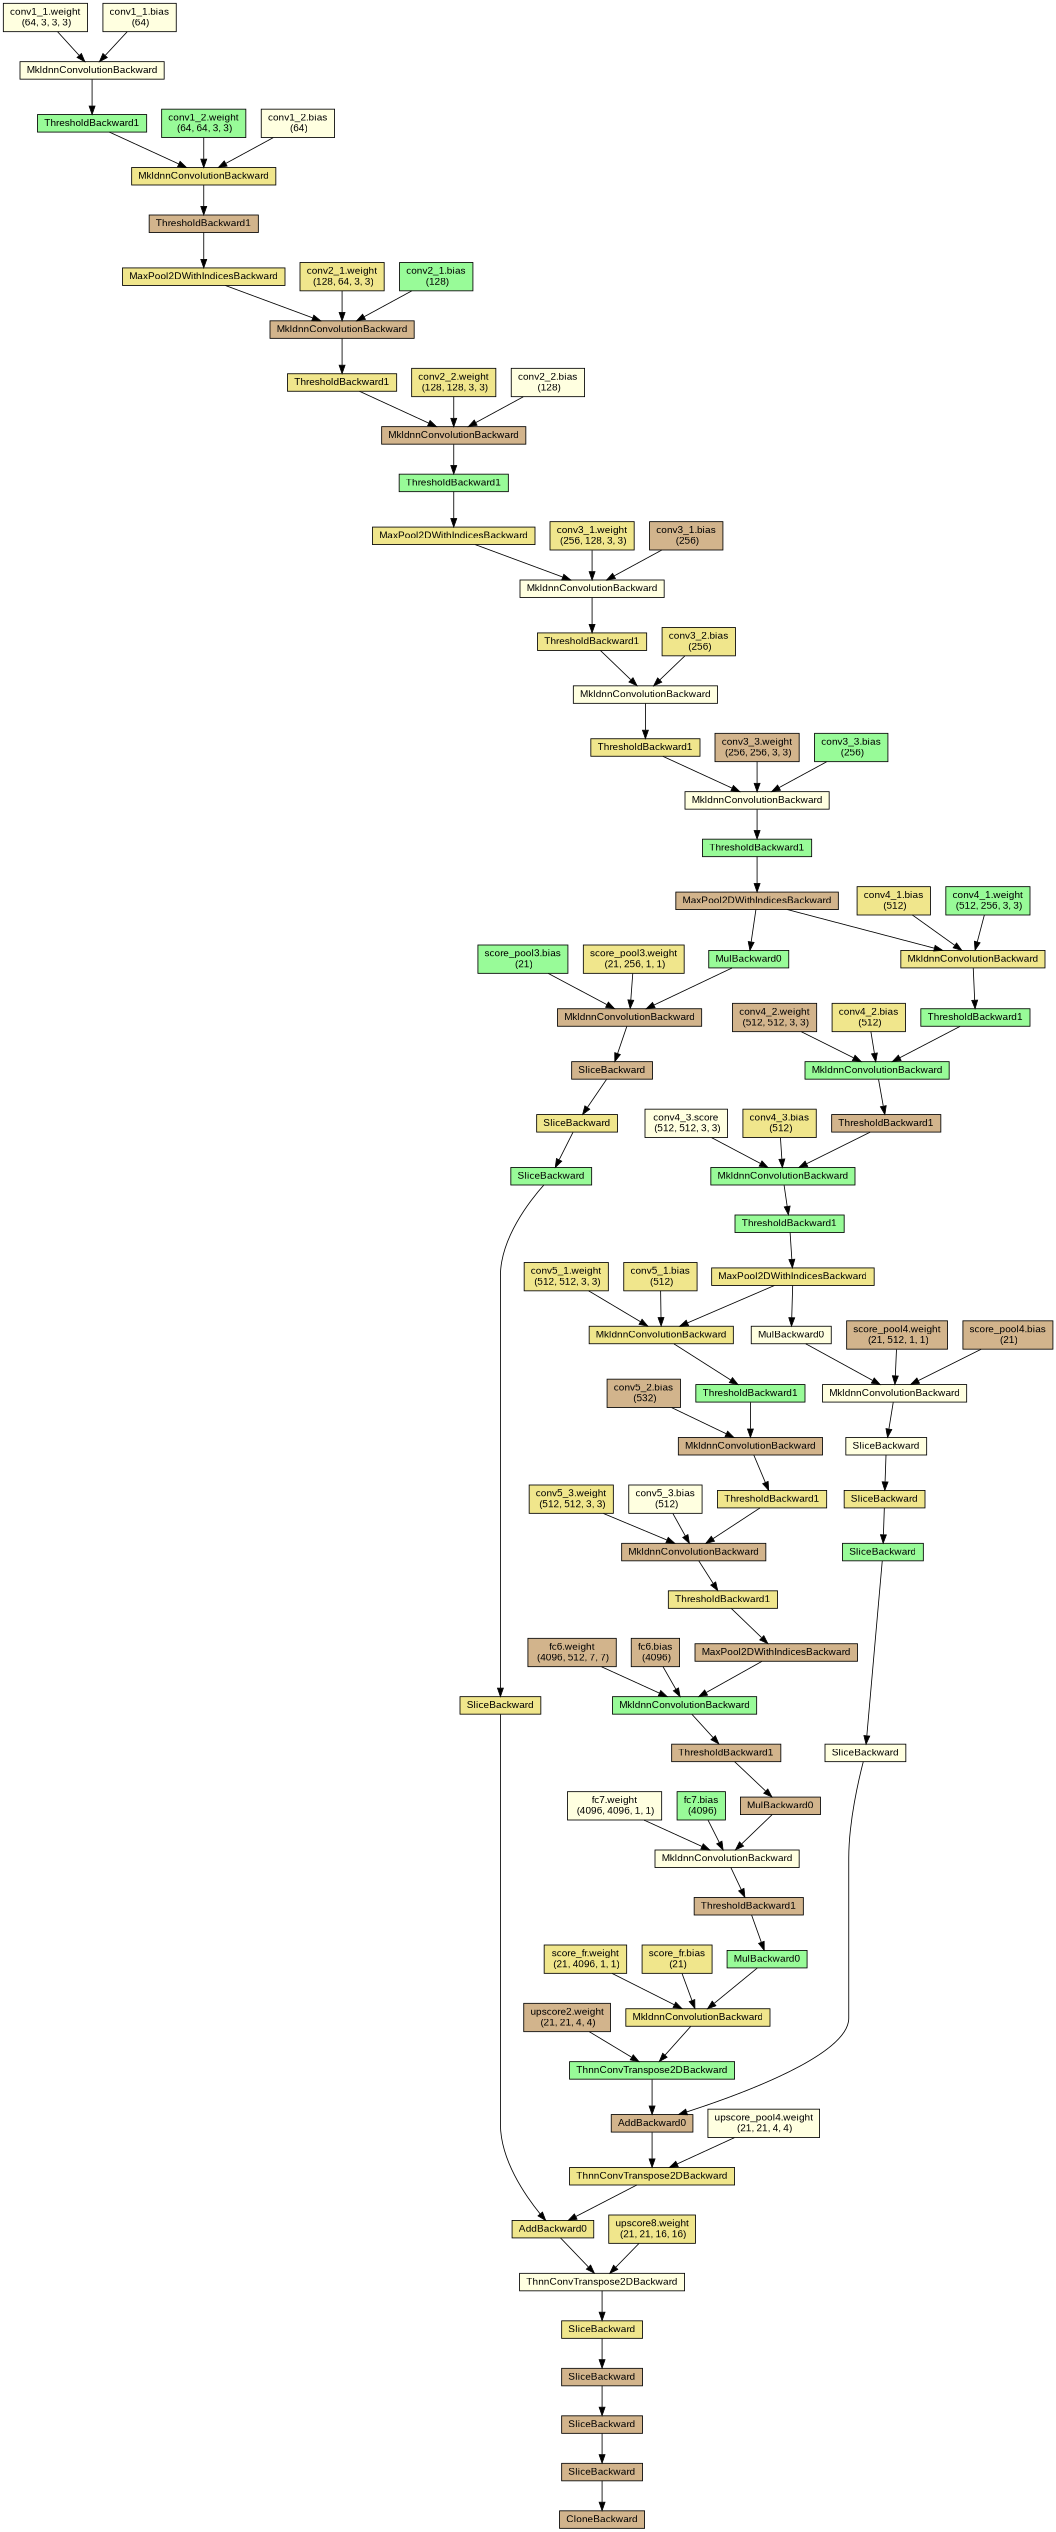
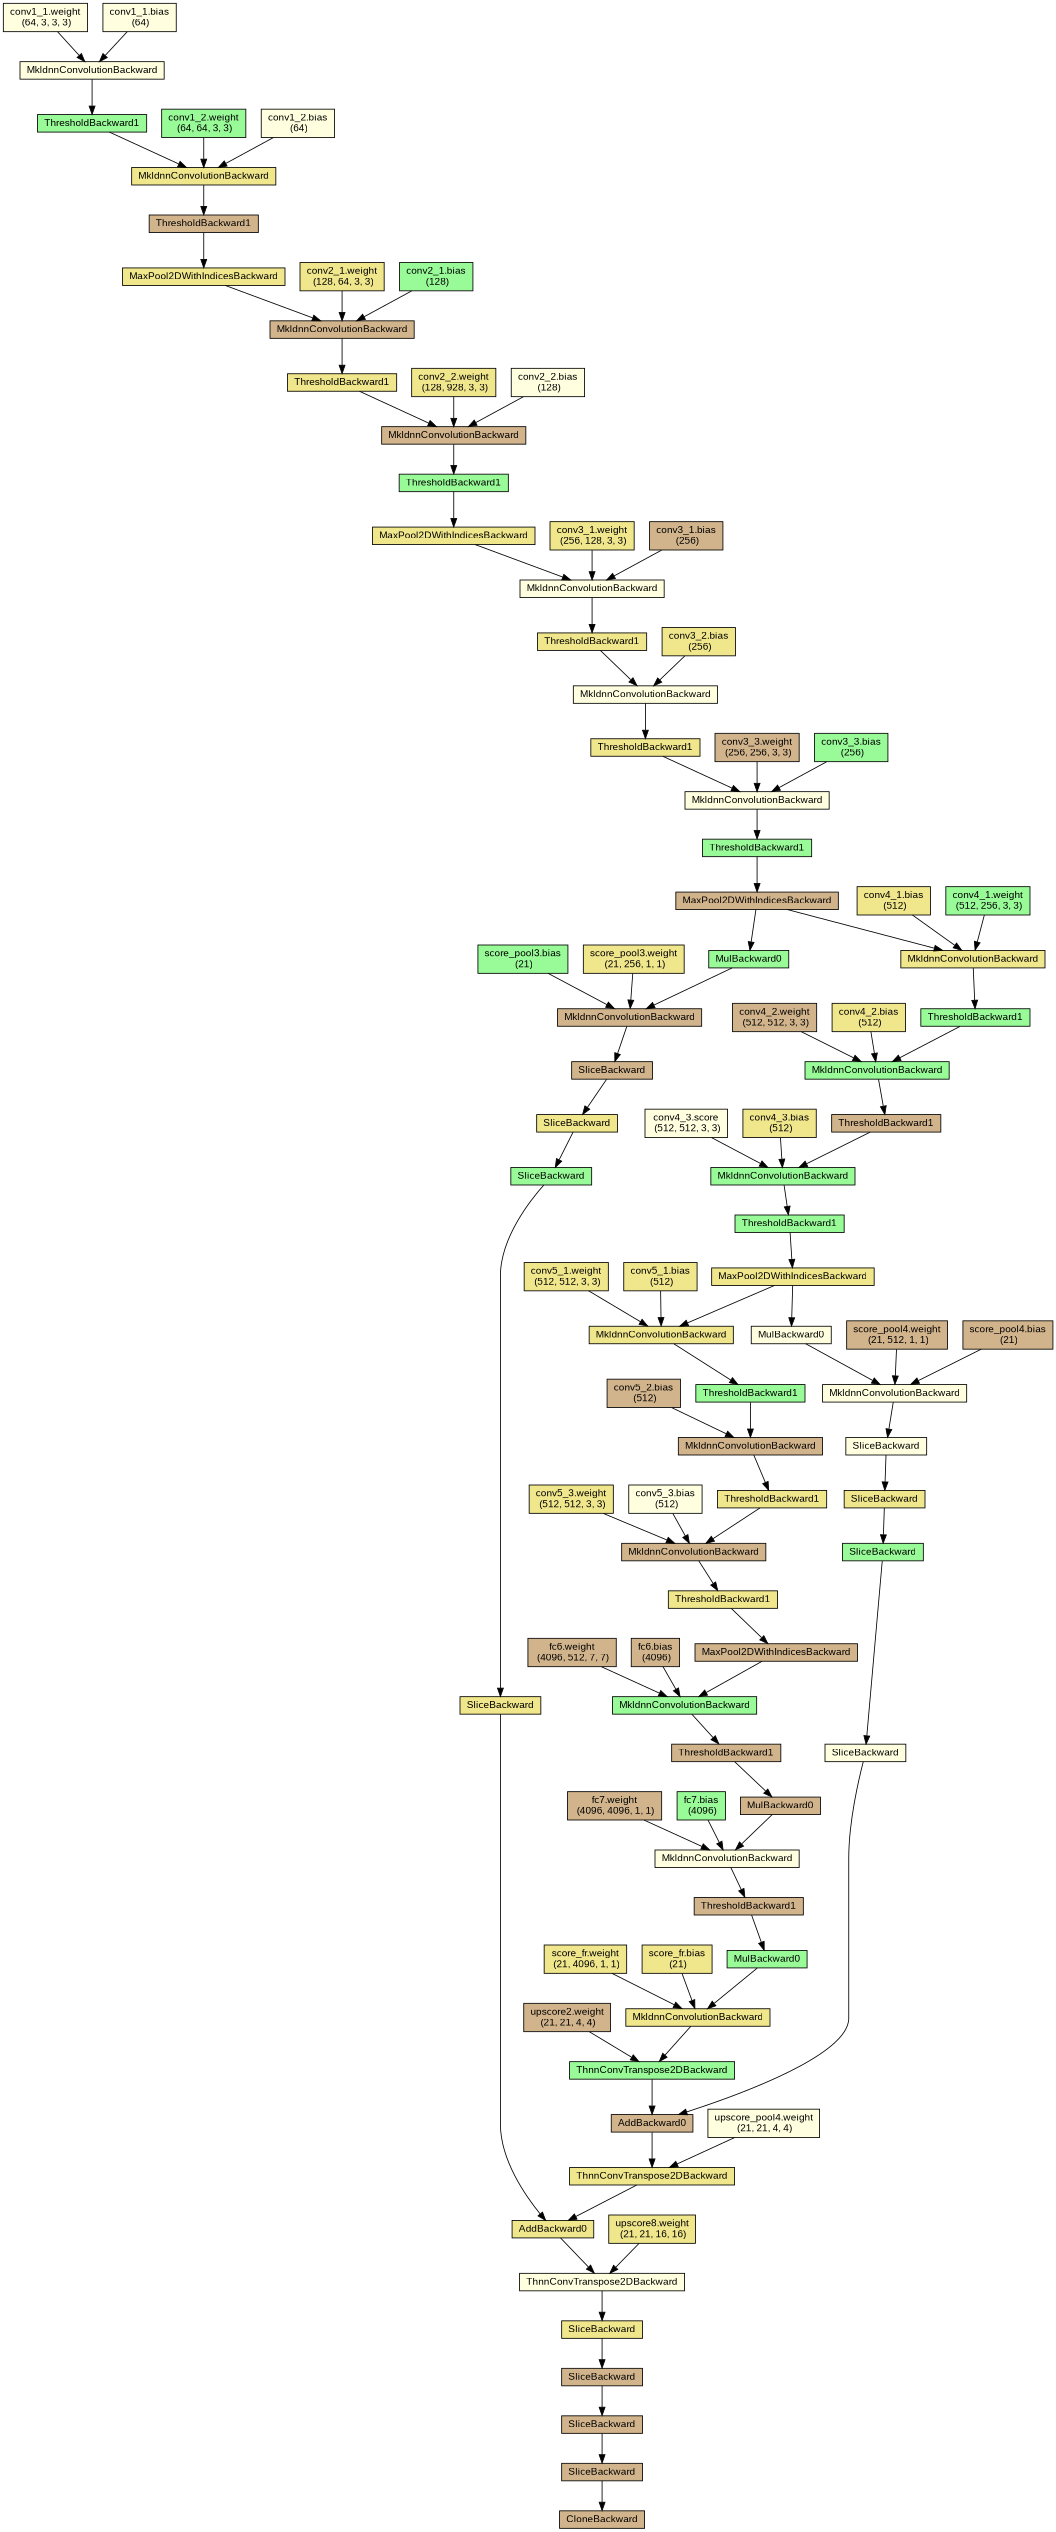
  digraph {
    fontname="Liberation Sans"
    node [align=left fillcolor=khaki fontname="Liberation Sans" fontsize=12 ranksep=0.1 shape=box style=filled]
    edge [fontname="Liberation Sans"]
    n1 [fillcolor=tan height=0.2 label=CloneBackward]
    n2 [fillcolor=tan height=0.2 label=SliceBackward]
    n3 [fillcolor=tan height=0.2 label=SliceBackward]
    n4 [fillcolor=tan height=0.2 label=SliceBackward]
    n5 [height=0.2 label=SliceBackward]
    n6 [fillcolor=lightyellow height=0.2 label=ThnnConvTranspose2DBackward]
    n7 [height=0.2 label=AddBackward0]
    n8 [height=0.2 label=ThnnConvTranspose2DBackward]
    n9 [fillcolor=tan height=0.2 label=AddBackward0]
    n10 [fillcolor=palegreen height=0.2 label=ThnnConvTranspose2DBackward]
    n11 [height=0.2 label=MkldnnConvolutionBackward]
    n12 [fillcolor=palegreen height=0.2 label=MulBackward0]
    n13 [fillcolor=tan height=0.2 label=ThresholdBackward1]
    n14 [fillcolor=lightyellow height=0.2 label=MkldnnConvolutionBackward]
    n15 [fillcolor=tan height=0.2 label=MulBackward0]
    n16 [fillcolor=tan height=0.2 label=ThresholdBackward1]
    n17 [fillcolor=palegreen height=0.2 label=MkldnnConvolutionBackward]
    n18 [fillcolor=tan height=0.2 label=MaxPool2DWithIndicesBackward]
    n19 [height=0.2 label=ThresholdBackward1]
    n20 [fillcolor=tan height=0.2 label=MkldnnConvolutionBackward]
    n21 [height=0.2 label=ThresholdBackward1]
    n22 [fillcolor=tan height=0.2 label=MkldnnConvolutionBackward]
    n23 [fillcolor=palegreen height=0.2 label=ThresholdBackward1]
    n24 [height=0.2 label=MkldnnConvolutionBackward]
    n25 [height=0.2 label=MaxPool2DWithIndicesBackward]
    n26 [fillcolor=lightyellow height=0.2 label=MulBackward0]
    n27 [fillcolor=lightyellow height=0.2 label=MkldnnConvolutionBackward]
    n28 [fillcolor=palegreen height=0.2 label=ThresholdBackward1]
    n29 [fillcolor=palegreen height=0.2 label=MkldnnConvolutionBackward]
    n30 [fillcolor=tan height=0.2 label=ThresholdBackward1]
    n31 [fillcolor=palegreen height=0.2 label=MkldnnConvolutionBackward]
    n32 [fillcolor=palegreen height=0.2 label=ThresholdBackward1]
    n33 [height=0.2 label=MkldnnConvolutionBackward]
    n34 [fillcolor=tan height=0.2 label=MaxPool2DWithIndicesBackward]
    n35 [fillcolor=palegreen height=0.2 label=MulBackward0]
    n36 [fillcolor=tan height=0.2 label=MkldnnConvolutionBackward]
    n37 [fillcolor=palegreen height=0.2 label=ThresholdBackward1]
    n38 [fillcolor=lightyellow height=0.2 label=MkldnnConvolutionBackward]
    n39 [height=0.2 label=ThresholdBackward1]
    n40 [fillcolor=lightyellow height=0.2 label=MkldnnConvolutionBackward]
    n41 [height=0.2 label=ThresholdBackward1]
    n42 [fillcolor=lightyellow height=0.2 label=MkldnnConvolutionBackward]
    n43 [height=0.2 label=MaxPool2DWithIndicesBackward]
    n44 [fillcolor=palegreen height=0.2 label=ThresholdBackward1]
    n45 [fillcolor=tan height=0.2 label=MkldnnConvolutionBackward]
    n46 [height=0.2 label=ThresholdBackward1]
    n47 [fillcolor=tan height=0.2 label=MkldnnConvolutionBackward]
    n48 [height=0.2 label=MaxPool2DWithIndicesBackward]
    n49 [fillcolor=tan height=0.2 label=ThresholdBackward1]
    n50 [height=0.2 label=MkldnnConvolutionBackward]
    n51 [fillcolor=palegreen height=0.2 label=ThresholdBackward1]
    n52 [fillcolor=lightyellow height=0.2 label=MkldnnConvolutionBackward]
    n53 [fillcolor=lightyellow height=0.2 label="conv1_1.weight\n (64, 3, 3, 3)"]
    n54 [fillcolor=lightyellow height=0.2 label="conv1_1.bias\n (64)"]
    n55 [fillcolor=palegreen height=0.2 label="conv1_2.weight\n (64, 64, 3, 3)"]
    n56 [fillcolor=lightyellow height=0.2 label="conv1_2.bias\n (64)"]
    n57 [height=0.2 label="conv2_1.weight\n (128, 64, 3, 3)"]
    n58 [fillcolor=palegreen height=0.2 label="conv2_1.bias\n (128)"]
-   n59 [height=0.2 label="conv2_2.weight\n (128, 128, 3, 3)"]
+   n59 [height=0.2 label="conv2_2.weight\n (128, 928, 3, 3)"]
    n60 [fillcolor=lightyellow height=0.2 label="conv2_2.bias\n (128)"]
    n61 [height=0.2 label="conv3_1.weight\n (256, 128, 3, 3)"]
    n62 [fillcolor=tan height=0.2 label="conv3_1.bias\n (256)"]
    n63 [height=0.2 label="conv3_2.bias\n (256)"]
    n64 [fillcolor=tan height=0.2 label="conv3_3.weight\n (256, 256, 3, 3)"]
    n65 [fillcolor=palegreen height=0.2 label="conv3_3.bias\n (256)"]
    n66 [fillcolor=palegreen height=0.2 label="conv4_1.weight\n (512, 256, 3, 3)"]
    n67 [height=0.2 label="conv4_1.bias\n (512)"]
    n68 [fillcolor=tan height=0.2 label="conv4_2.weight\n (512, 512, 3, 3)"]
    n69 [height=0.2 label="conv4_2.bias\n (512)"]
    n70 [fillcolor=lightyellow height=0.2 label="conv4_3.score\n (512, 512, 3, 3)"]
    n71 [height=0.2 label="conv4_3.bias\n (512)"]
    n72 [height=0.2 label="conv5_1.weight\n (512, 512, 3, 3)"]
    n73 [height=0.2 label="conv5_1.bias\n (512)"]
-   n74 [fillcolor=tan height=0.2 label="conv5_2.bias\n (532)"]
+   n74 [fillcolor=tan height=0.2 label="conv5_2.bias\n (512)"]
    n75 [height=0.2 label="conv5_3.weight\n (512, 512, 3, 3)"]
    n76 [fillcolor=lightyellow height=0.2 label="conv5_3.bias\n (512)"]
    n77 [fillcolor=tan height=0.2 label="fc6.weight\n (4096, 512, 7, 7)"]
    n78 [fillcolor=tan height=0.2 label="fc6.bias\n (4096)"]
-   n79 [fillcolor=lightyellow height=0.2 label="fc7.weight\n (4096, 4096, 1, 1)"]
+   n79 [fillcolor=tan height=0.2 label="fc7.weight\n (4096, 4096, 1, 1)"]
    n80 [fillcolor=palegreen height=0.2 label="fc7.bias\n (4096)"]
    n81 [height=0.2 label="score_fr.weight\n (21, 4096, 1, 1)"]
    n82 [height=0.2 label="score_fr.bias\n (21)"]
    n83 [fillcolor=tan height=0.2 label="upscore2.weight\n (21, 21, 4, 4)"]
    n84 [fillcolor=lightyellow height=0.2 label=SliceBackward]
    n85 [fillcolor=palegreen height=0.2 label=SliceBackward]
    n86 [height=0.2 label=SliceBackward]
    n87 [fillcolor=lightyellow height=0.2 label=SliceBackward]
    n88 [fillcolor=tan height=0.2 label="score_pool4.weight\n (21, 512, 1, 1)"]
    n89 [fillcolor=tan height=0.2 label="score_pool4.bias\n (21)"]
    n90 [fillcolor=lightyellow height=0.2 label="upscore_pool4.weight\n (21, 21, 4, 4)"]
    n91 [height=0.2 label=SliceBackward]
    n92 [fillcolor=palegreen height=0.2 label=SliceBackward]
    n93 [height=0.2 label=SliceBackward]
    n94 [fillcolor=tan height=0.2 label=SliceBackward]
    n95 [height=0.2 label="score_pool3.weight\n (21, 256, 1, 1)"]
    n96 [fillcolor=palegreen height=0.2 label="score_pool3.bias\n (21)"]
    n97 [height=0.2 label="upscore8.weight\n (21, 21, 16, 16)"]
    n2 -> n1
    n3 -> n2
    n4 -> n3
    n5 -> n4
    n6 -> n5
    n7 -> n6
    n8 -> n7
    n9 -> n8
    n10 -> n9
    n11 -> n10
    n12 -> n11
    n13 -> n12
    n14 -> n13
    n15 -> n14
    n16 -> n15
    n17 -> n16
    n18 -> n17
    n19 -> n18
    n20 -> n19
    n21 -> n20
    n22 -> n21
    n23 -> n22
    n24 -> n23
    n25 -> n24
    n25 -> n26
    n26 -> n27
    n27 -> n87
    n28 -> n25
    n29 -> n28
    n30 -> n29
    n31 -> n30
    n32 -> n31
    n33 -> n32
    n34 -> n33
    n34 -> n35
    n35 -> n36
    n36 -> n94
    n37 -> n34
    n38 -> n37
    n39 -> n38
    n40 -> n39
    n41 -> n40
    n42 -> n41
    n43 -> n42
    n44 -> n43
    n45 -> n44
    n46 -> n45
    n47 -> n46
    n48 -> n47
    n49 -> n48
    n50 -> n49
    n51 -> n50
    n52 -> n51
    n53 -> n52
    n54 -> n52
    n55 -> n50
    n56 -> n50
    n57 -> n47
    n58 -> n47
    n59 -> n45
    n60 -> n45
    n61 -> n42
    n62 -> n42
    n63 -> n40
    n64 -> n38
    n65 -> n38
    n66 -> n33
    n67 -> n33
    n68 -> n31
    n69 -> n31
    n70 -> n29
    n71 -> n29
    n72 -> n24
    n73 -> n24
    n74 -> n22
    n75 -> n20
    n76 -> n20
    n77 -> n17
    n78 -> n17
    n79 -> n14
    n80 -> n14
    n81 -> n11
    n82 -> n11
    n83 -> n10
    n84 -> n9
    n85 -> n84
    n86 -> n85
    n87 -> n86
    n88 -> n27
    n89 -> n27
    n90 -> n8
    n91 -> n7
    n92 -> n91
    n93 -> n92
    n94 -> n93
    n95 -> n36
    n96 -> n36
    n97 -> n6
  }
